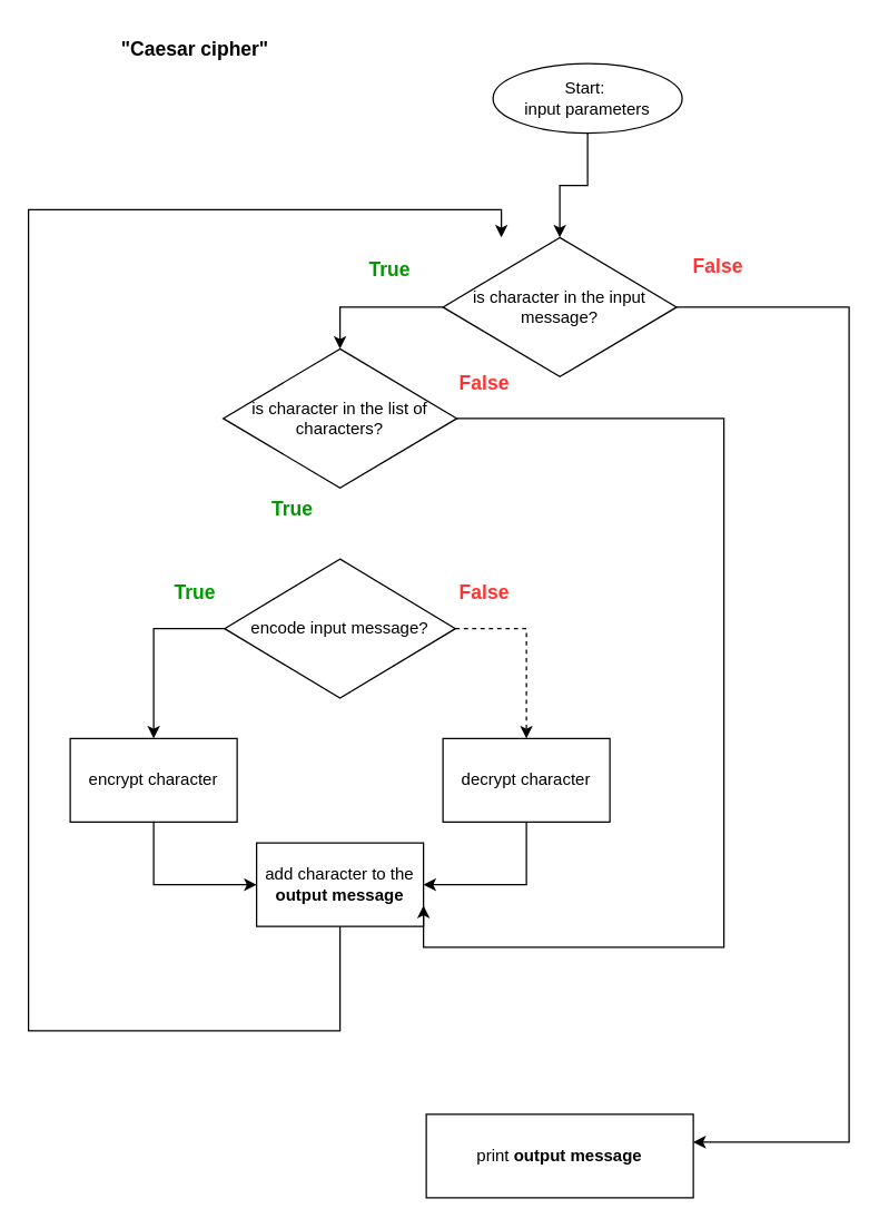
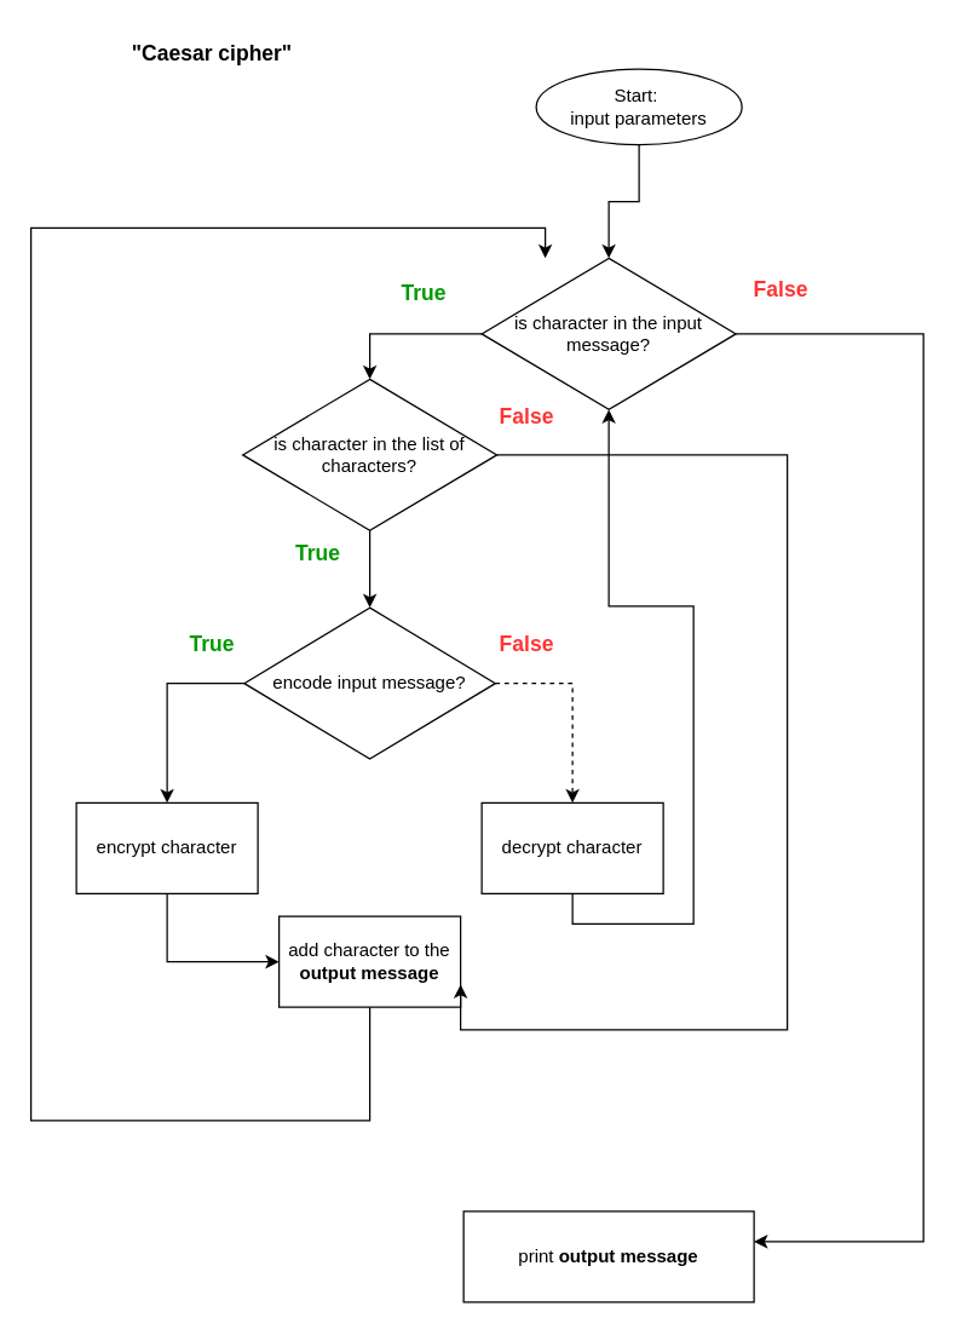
  <mxCell id="0" />
  <mxCell id="1" parent="0" />
  <mxCell id="2" value="Start:&amp;nbsp;&lt;br&gt;input parameters" style="ellipse;whiteSpace=wrap;html=1;movable=1;resizable=1;rotatable=1;deletable=1;editable=1;connectable=1;container=0;" vertex="1" parent="1"><mxGeometry x="354" y="45" width="136" height="50" as="geometry" /></mxCell>
  <mxCell id="3" value="is character in the input message?" style="rhombus;whiteSpace=wrap;html=1;movable=1;resizable=1;rotatable=1;deletable=1;editable=1;connectable=1;container=0;" vertex="1" parent="1"><mxGeometry x="318" y="170" width="168" height="100" as="geometry" /></mxCell>
  <mxCell id="4" value="" style="edgeStyle=orthogonalEdgeStyle;rounded=0;orthogonalLoop=1;jettySize=auto;html=1;movable=1;resizable=1;rotatable=1;deletable=1;editable=1;connectable=1;" edge="1" parent="1" source="2" target="3"><mxGeometry relative="1" as="geometry" /></mxCell>
  <mxCell id="5" value="print &lt;b&gt;output message&lt;/b&gt;" style="whiteSpace=wrap;html=1;movable=1;resizable=1;rotatable=1;deletable=1;editable=1;connectable=1;container=0;" vertex="1" parent="1"><mxGeometry x="306" y="800" width="192" height="60" as="geometry" /></mxCell>
  <mxCell id="6" value="" style="edgeStyle=orthogonalEdgeStyle;rounded=0;orthogonalLoop=1;jettySize=auto;html=1;movable=1;resizable=1;rotatable=1;deletable=1;editable=1;connectable=1;" edge="1" parent="1" source="3" target="5"><mxGeometry relative="1" as="geometry"><Array as="points"><mxPoint x="610" y="220" /><mxPoint x="610" y="820" /></Array></mxGeometry></mxCell>
  <mxCell id="7" value="&lt;b&gt;&lt;font style=&quot;font-size: 14px;&quot; color=&quot;#ff3333&quot;&gt;False&lt;/font&gt;&lt;/b&gt;" style="text;html=1;strokeColor=none;fillColor=none;align=center;verticalAlign=middle;whiteSpace=wrap;rounded=0;movable=1;resizable=1;rotatable=1;deletable=1;editable=1;connectable=1;container=0;" vertex="1" parent="1"><mxGeometry x="486" y="176" width="60" height="30" as="geometry" /></mxCell>
  <mxCell id="8" value="&lt;b&gt;&lt;font color=&quot;#009900&quot; style=&quot;font-size: 14px;&quot;&gt;True&lt;/font&gt;&lt;/b&gt;" style="text;html=1;strokeColor=none;fillColor=none;align=center;verticalAlign=middle;whiteSpace=wrap;rounded=0;movable=1;resizable=1;rotatable=1;deletable=1;editable=1;connectable=1;container=0;" vertex="1" parent="1"><mxGeometry x="250" y="178" width="60" height="30" as="geometry" /></mxCell>
  <mxCell id="9" value="is character in the list of characters?" style="rhombus;whiteSpace=wrap;html=1;movable=1;resizable=1;rotatable=1;deletable=1;editable=1;connectable=1;container=0;" vertex="1" parent="1"><mxGeometry x="160" y="250" width="168" height="100" as="geometry" /></mxCell>
  <mxCell id="10" style="edgeStyle=orthogonalEdgeStyle;rounded=0;orthogonalLoop=1;jettySize=auto;html=1;exitX=0;exitY=0.5;exitDx=0;exitDy=0;entryX=0.5;entryY=0;entryDx=0;entryDy=0;fontSize=14;fontColor=#009900;movable=1;resizable=1;rotatable=1;deletable=1;editable=1;connectable=1;" edge="1" parent="1" source="3" target="9"><mxGeometry relative="1" as="geometry" /></mxCell>
  <mxCell id="11" value="encode input message?" style="rhombus;whiteSpace=wrap;html=1;movable=1;resizable=1;rotatable=1;deletable=1;editable=1;connectable=1;container=0;" vertex="1" parent="1"><mxGeometry x="161" y="401" width="166" height="100" as="geometry" /></mxCell>
+ <mxCell id="12" value="" style="edgeStyle=orthogonalEdgeStyle;rounded=0;orthogonalLoop=1;jettySize=auto;html=1;fontSize=14;fontColor=#009900;exitX=0.5;exitY=1;exitDx=0;exitDy=0;movable=1;resizable=1;rotatable=1;deletable=1;editable=1;connectable=1;" edge="1" parent="1" source="9" target="11"><mxGeometry relative="1" as="geometry" /></mxCell>
  <mxCell id="13" value="encrypt character" style="whiteSpace=wrap;html=1;movable=1;resizable=1;rotatable=1;deletable=1;editable=1;connectable=1;container=0;" vertex="1" parent="1"><mxGeometry x="50" y="530" width="120" height="60" as="geometry" /></mxCell>
  <mxCell id="14" value="" style="edgeStyle=orthogonalEdgeStyle;rounded=0;orthogonalLoop=1;jettySize=auto;html=1;fontSize=14;fontColor=#009900;exitX=0;exitY=0.5;exitDx=0;exitDy=0;movable=1;resizable=1;rotatable=1;deletable=1;editable=1;connectable=1;" edge="1" parent="1" source="11" target="13"><mxGeometry relative="1" as="geometry"><mxPoint x="150" y="490" as="sourcePoint" /></mxGeometry></mxCell>
  <mxCell id="15" value="decrypt character" style="whiteSpace=wrap;html=1;movable=1;resizable=1;rotatable=1;deletable=1;editable=1;connectable=1;container=0;" vertex="1" parent="1"><mxGeometry x="318" y="530" width="120" height="60" as="geometry" /></mxCell>
  <mxCell id="16" style="edgeStyle=orthogonalEdgeStyle;rounded=0;orthogonalLoop=1;jettySize=auto;html=1;exitX=1;exitY=0.5;exitDx=0;exitDy=0;entryX=0.5;entryY=0;entryDx=0;entryDy=0;fontSize=14;fontColor=#009900;movable=1;resizable=1;rotatable=1;deletable=1;editable=1;connectable=1;dashed=1;" edge="1" parent="1" source="11" target="15"><mxGeometry relative="1" as="geometry" /></mxCell>
  <mxCell id="17" value="&lt;b&gt;&lt;font color=&quot;#009900&quot; style=&quot;font-size: 14px;&quot;&gt;True&lt;/font&gt;&lt;/b&gt;" style="text;html=1;strokeColor=none;fillColor=none;align=center;verticalAlign=middle;whiteSpace=wrap;rounded=0;movable=1;resizable=1;rotatable=1;deletable=1;editable=1;connectable=1;container=0;" vertex="1" parent="1"><mxGeometry x="110" y="410" width="60" height="30" as="geometry" /></mxCell>
  <mxCell id="18" value="&lt;b&gt;&lt;font style=&quot;font-size: 14px;&quot; color=&quot;#ff3333&quot;&gt;False&lt;/font&gt;&lt;/b&gt;" style="text;html=1;strokeColor=none;fillColor=none;align=center;verticalAlign=middle;whiteSpace=wrap;rounded=0;movable=1;resizable=1;rotatable=1;deletable=1;editable=1;connectable=1;container=0;" vertex="1" parent="1"><mxGeometry x="318" y="410" width="60" height="30" as="geometry" /></mxCell>
  <mxCell id="19" value="&lt;b&gt;&lt;font style=&quot;font-size: 14px;&quot; color=&quot;#ff3333&quot;&gt;False&lt;/font&gt;&lt;/b&gt;" style="text;html=1;strokeColor=none;fillColor=none;align=center;verticalAlign=middle;whiteSpace=wrap;rounded=0;movable=1;resizable=1;rotatable=1;deletable=1;editable=1;connectable=1;container=0;" vertex="1" parent="1"><mxGeometry x="318" y="260" width="60" height="30" as="geometry" /></mxCell>
  <mxCell id="20" value="&lt;b&gt;&lt;font color=&quot;#009900&quot; style=&quot;font-size: 14px;&quot;&gt;True&lt;/font&gt;&lt;/b&gt;" style="text;html=1;strokeColor=none;fillColor=none;align=center;verticalAlign=middle;whiteSpace=wrap;rounded=0;movable=1;resizable=1;rotatable=1;deletable=1;editable=1;connectable=1;container=0;" vertex="1" parent="1"><mxGeometry x="180" y="350" width="60" height="30" as="geometry" /></mxCell>
  <mxCell id="21" style="edgeStyle=orthogonalEdgeStyle;rounded=0;orthogonalLoop=1;jettySize=auto;html=1;exitX=0.5;exitY=1;exitDx=0;exitDy=0;entryX=0.25;entryY=0;entryDx=0;entryDy=0;entryPerimeter=0;fontSize=14;fontColor=#009900;movable=1;resizable=1;rotatable=1;deletable=1;editable=1;connectable=1;" edge="1" parent="1" source="22" target="3"><mxGeometry relative="1" as="geometry"><Array as="points"><mxPoint x="244" y="740" /><mxPoint x="20" y="740" /><mxPoint x="20" y="150" /><mxPoint x="360" y="150" /></Array></mxGeometry></mxCell>
  <mxCell id="22" value="add character to the &lt;b&gt;output message&lt;/b&gt;" style="whiteSpace=wrap;html=1;movable=1;resizable=1;rotatable=1;deletable=1;editable=1;connectable=1;container=0;" vertex="1" parent="1"><mxGeometry x="184" y="605" width="120" height="60" as="geometry" /></mxCell>
  <mxCell id="23" value="" style="edgeStyle=orthogonalEdgeStyle;rounded=0;orthogonalLoop=1;jettySize=auto;html=1;fontSize=14;fontColor=#009900;entryX=1;entryY=0.75;entryDx=0;entryDy=0;exitX=1;exitY=0.5;exitDx=0;exitDy=0;movable=1;resizable=1;rotatable=1;deletable=1;editable=1;connectable=1;" edge="1" parent="1" source="9" target="22"><mxGeometry relative="1" as="geometry"><mxPoint x="470" y="370" as="targetPoint" /><Array as="points"><mxPoint x="520" y="300" /><mxPoint x="520" y="680" /></Array></mxGeometry></mxCell>
  <mxCell id="24" style="edgeStyle=orthogonalEdgeStyle;rounded=0;orthogonalLoop=1;jettySize=auto;html=1;exitX=0.5;exitY=1;exitDx=0;exitDy=0;entryX=0;entryY=0.5;entryDx=0;entryDy=0;fontSize=14;fontColor=#009900;movable=1;resizable=1;rotatable=1;deletable=1;editable=1;connectable=1;" edge="1" parent="1" source="13" target="22"><mxGeometry relative="1" as="geometry" /></mxCell>
- <mxCell id="25" style="edgeStyle=orthogonalEdgeStyle;rounded=0;orthogonalLoop=1;jettySize=auto;html=1;exitX=0.5;exitY=1;exitDx=0;exitDy=0;entryX=1;entryY=0.5;entryDx=0;entryDy=0;fontSize=14;fontColor=#009900;movable=1;resizable=1;rotatable=1;deletable=1;editable=1;connectable=1;" edge="1" parent="1" source="15" target="22"><mxGeometry relative="1" as="geometry" /></mxCell>
+ <mxCell id="25" style="edgeStyle=orthogonalEdgeStyle;rounded=0;orthogonalLoop=1;jettySize=auto;html=1;exitX=0.5;exitY=1;exitDx=0;exitDy=0;fontSize=14;fontColor=#009900;movable=1;resizable=1;rotatable=1;deletable=1;editable=1;connectable=1;" edge="1" parent="1" source="15" target="3"><mxGeometry relative="1" as="geometry" /></mxCell>
  <mxCell id="26" value="&lt;font color=&quot;#000000&quot;&gt;&lt;b&gt;&quot;Caesar cipher&quot;&lt;/b&gt;&lt;/font&gt;" style="text;html=1;strokeColor=none;fillColor=none;align=center;verticalAlign=middle;whiteSpace=wrap;rounded=0;fontSize=14;fontColor=#009900;" vertex="1" parent="1"><mxGeometry x="75" y="20" width="130" height="30" as="geometry" /></mxCell>
